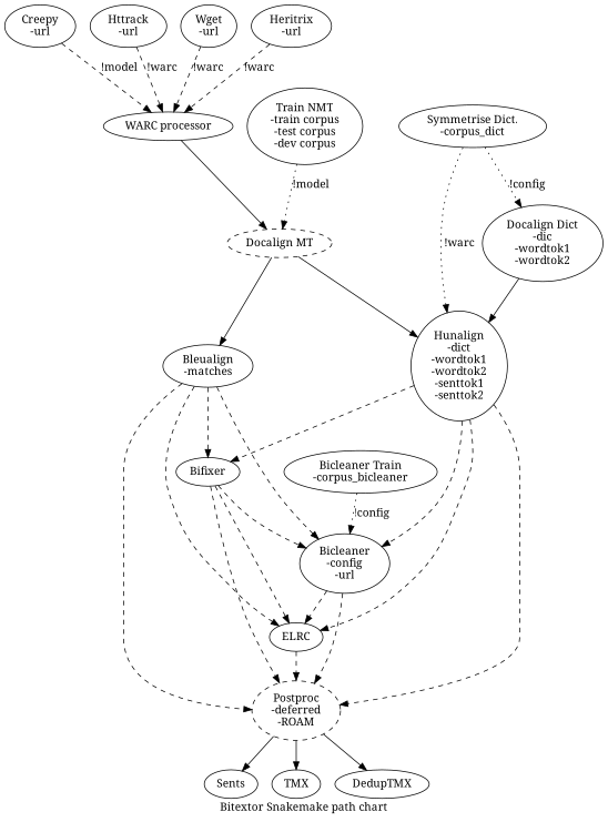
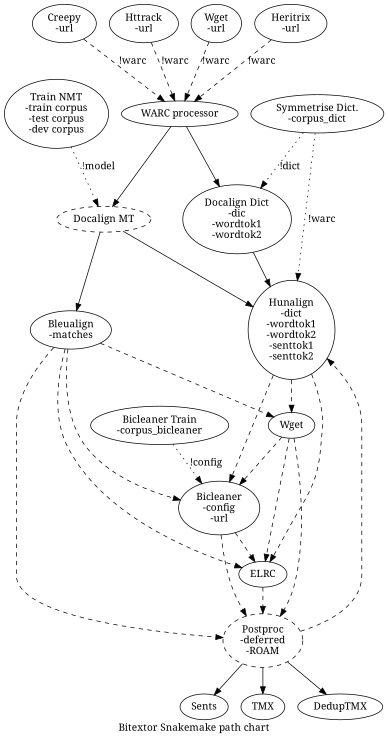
  digraph {
    fontname="Noto Serif"
    label="Bitextor Snakemake path chart"
    node [fontname="Noto Serif"]
    edge [fontname="Noto Serif" style=dashed]
    n1 [label="Creepy\n-url"]
    n2 [label="WARC processor"]
    n3 [label="Docalign Dict\n-dic\n-wordtok1\n-wordtok2"]
    n4 [label="Docalign MT" style=dashed]
    n5 [label="Httrack\n-url"]
    n6 [label="Wget\n-url"]
    n7 [label="Heritrix\n-url"]
    n8 [label="Hunalign\n-dict\n-wordtok1\n-wordtok2\n-senttok1\n-senttok2"]
    n9 [label="Bleualign\n-matches"]
    n10 [label="Bicleaner\n-config\n-url"]
    ELRC
    n12 [label="Postproc\n-deferred\n-ROAM" style=dashed]
-   Bifixer [style=rounded]
+   Bifixer [style=rounded label=Wget]
    n14 [label="Train NMT\n-train corpus\n-test corpus\n-dev corpus"]
    n15 [label="Symmetrise Dict.\n-corpus_dict"]
    Sents [style=rounded]
    TMX [style=rounded]
    DedupTMX [style=rounded]
    n19 [label="Bicleaner Train\n-corpus_bicleaner"]
-   n1 -> n2 [label="!model"]
+   n1 -> n2 [label="!warc"]
+   n2 -> n3 [style=""]
    n2 -> n4 [style=""]
    n3 -> n8 [style=""]
    n4 -> n8 [style=""]
    n4 -> n9 [style=""]
    n5 -> n2 [label="!warc"]
    n6 -> n2 [label="!warc"]
    n7 -> n2 [label="!warc"]
    n8 -> n10
    n8 -> ELRC
-   n8 -> n12
+   n12 -> n8
    n8 -> Bifixer
    n9 -> n10
    n9 -> ELRC
    n9 -> n12
    n9 -> Bifixer
    n10 -> ELRC
    n10 -> n12
    ELRC -> n12
    n12 -> Sents [style=""]
    n12 -> TMX [style=""]
    n12 -> DedupTMX [style=""]
    Bifixer -> n10
    Bifixer -> ELRC
    Bifixer -> n12
    n14 -> n4 [label="!model" style=dotted]
-   n15 -> n3 [label="!config" style=dotted]
+   n15 -> n3 [label="!dict" style=dotted]
    n15 -> n8 [label="!warc" style=dotted]
    n19 -> n10 [label="!config" style=dotted]
  }
